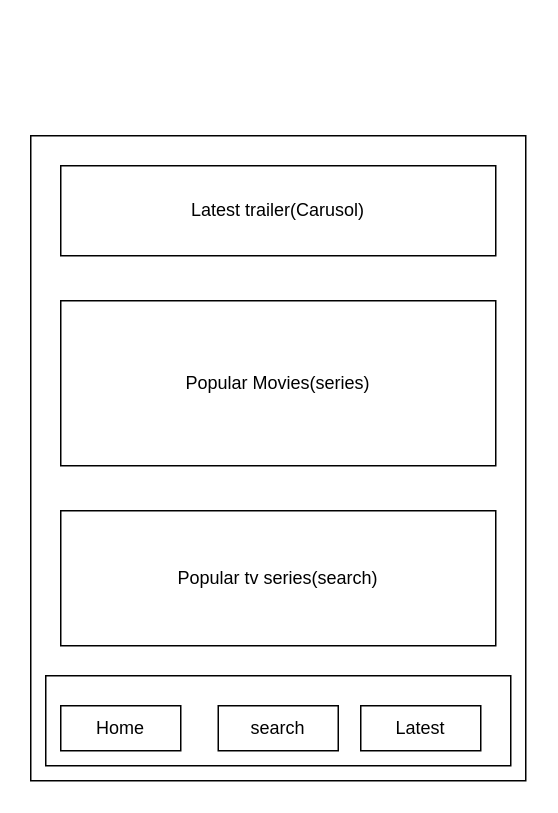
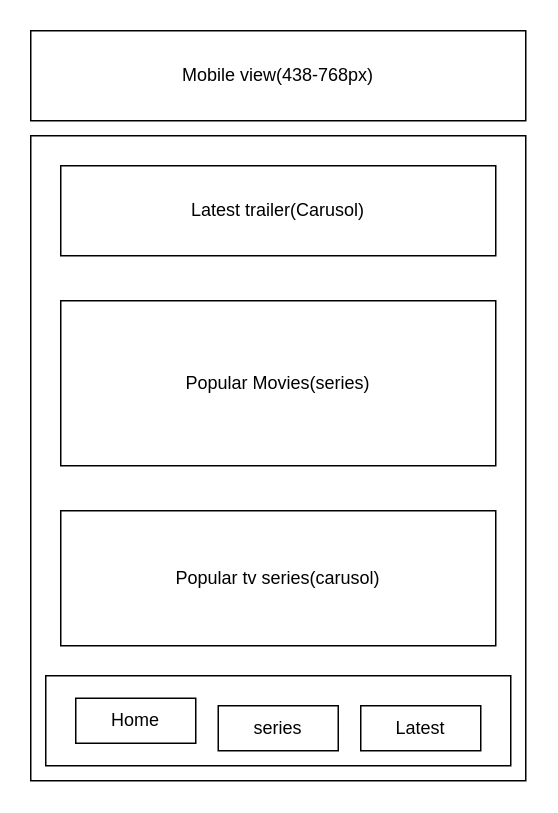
  <mxCell id="0" />
  <mxCell id="1" parent="0" />
  <mxCell id="2" value="" style="rounded=0;whiteSpace=wrap;html=1;" vertex="1" parent="1"><mxGeometry x="20" y="90" width="330" height="430" as="geometry" /></mxCell>
+ <mxCell id="3" value="Mobile view(438-768px)" style="rounded=0;whiteSpace=wrap;html=1;" vertex="1" parent="1"><mxGeometry x="20" y="20" width="330" height="60" as="geometry" /></mxCell>
  <mxCell id="4" value="Latest trailer(Carusol)" style="rounded=0;whiteSpace=wrap;html=1;" vertex="1" parent="1"><mxGeometry x="40" width="290" height="60" as="geometry" y="110" /></mxCell>
  <mxCell id="5" value="" style="rounded=0;whiteSpace=wrap;html=1;" vertex="1" parent="1"><mxGeometry x="30" y="450" width="310" height="60" as="geometry" /></mxCell>
- <mxCell id="6" value="Home" style="rounded=0;whiteSpace=wrap;html=1;" vertex="1" parent="1"><mxGeometry x="40" y="470" width="80" height="30" as="geometry" /></mxCell>
- <mxCell id="7" value="search" style="rounded=0;whiteSpace=wrap;html=1;" vertex="1" parent="1"><mxGeometry x="145" y="470" width="80" height="30" as="geometry" /></mxCell>
+ <mxCell id="6" value="Home" style="rounded=0;whiteSpace=wrap;html=1;" vertex="1" parent="1"><mxGeometry x="50" y="465" width="80" height="30" as="geometry" /></mxCell>
+ <mxCell id="7" value="series" style="rounded=0;whiteSpace=wrap;html=1;" vertex="1" parent="1"><mxGeometry x="145" y="470" width="80" height="30" as="geometry" /></mxCell>
  <mxCell id="8" value="Latest" style="rounded=0;whiteSpace=wrap;html=1;" vertex="1" parent="1"><mxGeometry x="240" y="470" width="80" height="30" as="geometry" /></mxCell>
  <mxCell id="9" value="Popular Movies(series)" style="rounded=0;whiteSpace=wrap;html=1;" vertex="1" parent="1"><mxGeometry x="40" y="200" width="290" height="110" as="geometry" /></mxCell>
- <mxCell id="10" value="Popular tv series(search)" style="rounded=0;whiteSpace=wrap;html=1;" vertex="1" parent="1"><mxGeometry x="40" y="340" width="290" height="90" as="geometry" /></mxCell>
+ <mxCell id="10" value="Popular tv series(carusol)" style="rounded=0;whiteSpace=wrap;html=1;" vertex="1" parent="1"><mxGeometry x="40" y="340" width="290" height="90" as="geometry" /></mxCell>
